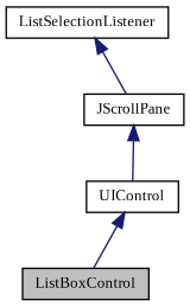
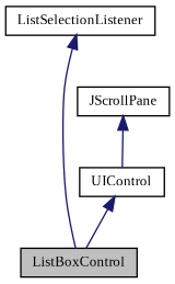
  digraph {
    fontname="Liberation Serif"
    node [color=black fillcolor=white fontname="Liberation Serif" fontsize=10 shape=record style=filled]
    edge [color=midnightblue dir=back fontname="Liberation Serif" fontsize=10 labelfontname=FreeSans labelfontsize=10 style=solid]
    n1 [fillcolor=grey75 fontcolor=black height=0.2 label=ListBoxControl width=0.4]
    n2 [height=0.2 label=JScrollPane width=0.4]
    n3 [height=0.2 label=UIControl width=0.4]
    n4 [height=0.2 label=ListSelectionListener width=0.4]
    n2 -> n3
    n3 -> n1
-   n4 -> n2
+   n4 -> n1
  }
